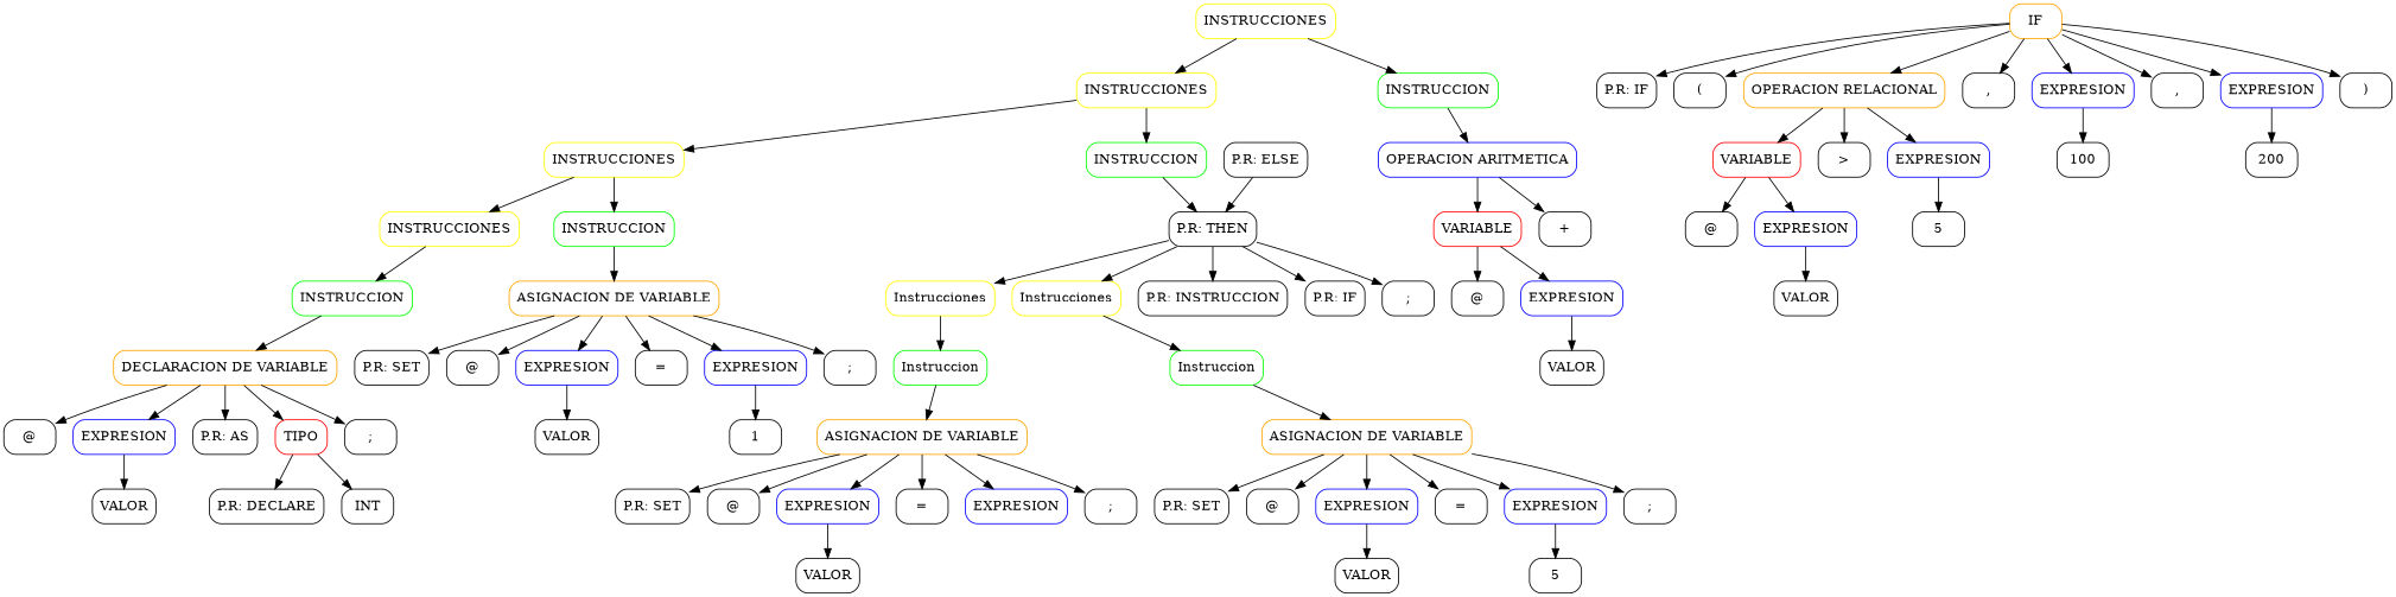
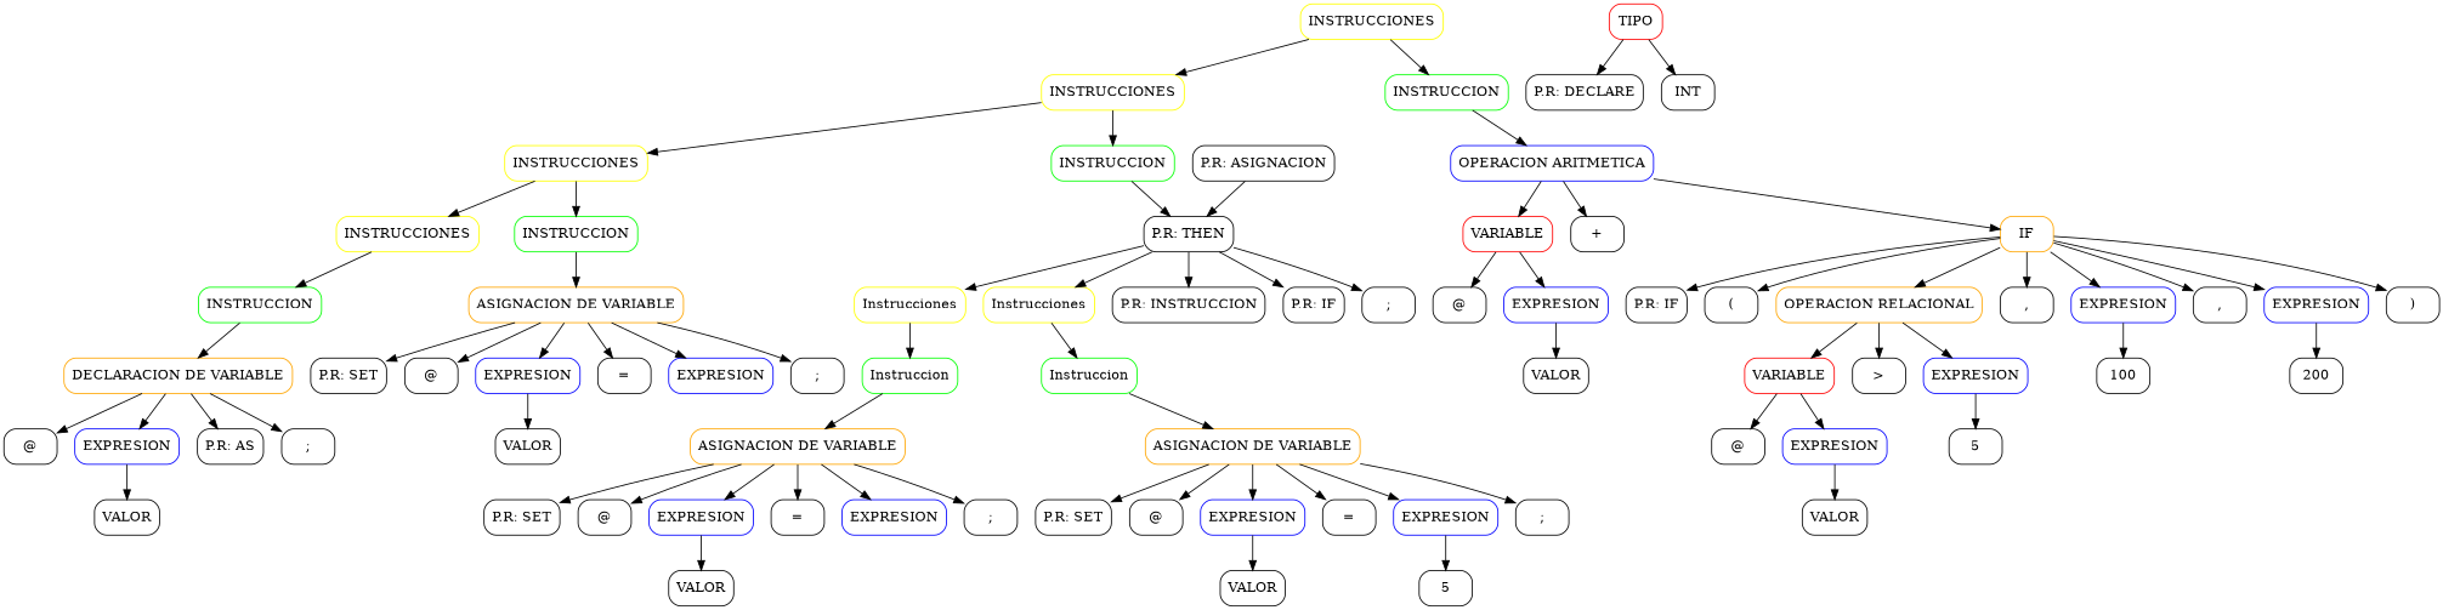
  digraph {
    fontname="DejaVu Serif"
    node [color=black fontname="DejaVu Serif" shape=box style=rounded]
    edge [fontname="DejaVu Serif"]
    n1 [color=yellow label=INSTRUCCIONES]
    n2 [color=yellow label=INSTRUCCIONES]
    n3 [color=green label=INSTRUCCION]
    n4 [color=yellow label=INSTRUCCIONES]
    n5 [color=green label=INSTRUCCION]
    n6 [color=blue label="OPERACION ARITMETICA"]
    n7 [color=yellow label=INSTRUCCIONES]
    n8 [color=green label=INSTRUCCION]
    n9 [label="P.R: THEN"]
    n10 [color=green label=INSTRUCCION]
    n11 [color=ORANGE label="ASIGNACION DE VARIABLE"]
    n12 [color=ORANGE label="DECLARACION DE VARIABLE"]
    n13 [label="@"]
    n14 [color=blue label=EXPRESION]
    n15 [label="P.R: AS"]
    n16 [color=red label=TIPO]
    n17 [label=";"]
    n18 [label="P.R: DECLARE"]
    n19 [label=VALOR]
    n20 [label=INT]
    n21 [label="P.R: SET"]
    n22 [label="@"]
    n23 [color=blue label=EXPRESION]
    n24 [label="="]
    n25 [color=blue label=EXPRESION]
    n26 [label=";"]
    n27 [label=VALOR]
-   n28 [label=1]
    n29 [color=yellow label=Instrucciones]
    n30 [color=yellow label=Instrucciones]
    n31 [label="P.R: INSTRUCCION"]
    n32 [label="P.R: IF"]
    n33 [label=";"]
    n34 [color=green label=Instruccion]
-   n35 [label="P.R: ELSE"]
+   n35 [label="P.R: ASIGNACION"]
    n36 [color=green label=Instruccion]
    n37 [color=ORANGE label="ASIGNACION DE VARIABLE"]
    n38 [label="P.R: SET"]
    n39 [label="@"]
    n40 [color=blue label=EXPRESION]
    n41 [label="="]
    n42 [color=blue label=EXPRESION]
    n43 [label=";"]
    n44 [label=VALOR]
    n45 [color=ORANGE label="ASIGNACION DE VARIABLE"]
    n46 [label="P.R: SET"]
    n47 [label="@"]
    n48 [color=blue label=EXPRESION]
    n49 [label="="]
    n50 [color=blue label=EXPRESION]
    n51 [label=";"]
    n52 [label=VALOR]
    n53 [label=5]
    n54 [color=red label=VARIABLE]
    n55 [label="+"]
    n56 [color=orange label=IF]
    n57 [label="@"]
    n58 [color=blue label=EXPRESION]
    n59 [label="P.R: IF"]
    n60 [label="("]
    n61 [color=orange label="OPERACION RELACIONAL"]
    n62 [label=","]
    n63 [color=blue label=EXPRESION]
    n64 [label=","]
    n65 [color=blue label=EXPRESION]
    n66 [label=")"]
    n67 [label=VALOR]
    n68 [color=red label=VARIABLE]
    n69 [label=">"]
    n70 [color=blue label=EXPRESION]
    n71 [label=100]
    n72 [label=200]
    n73 [label="@"]
    n74 [color=blue label=EXPRESION]
    n75 [label=5]
    n76 [label=VALOR]
    n1 -> n2
    n1 -> n3
    n2 -> n4
    n2 -> n5
    n3 -> n6
    n4 -> n7
    n4 -> n8
    n5 -> n9
    n6 -> n54
    n6 -> n55
+   n6 -> n56
    n7 -> n10
    n8 -> n11
    n9 -> n29
    n9 -> n30
    n9 -> n31
    n9 -> n32
    n9 -> n33
    n10 -> n12
    n11 -> n21
    n11 -> n22
    n11 -> n23
    n11 -> n24
    n11 -> n25
    n11 -> n26
    n12 -> n13
    n12 -> n14
    n12 -> n15
-   n12 -> n16
    n12 -> n17
    n14 -> n19
    n16 -> n18
    n16 -> n20
    n23 -> n27
-   n25 -> n28
    n29 -> n34
    n30 -> n36
    n34 -> n37
    n35 -> n9
    n36 -> n45
    n37 -> n38
    n37 -> n39
    n37 -> n40
    n37 -> n41
    n37 -> n42
    n37 -> n43
    n40 -> n44
    n45 -> n46
    n45 -> n47
    n45 -> n48
    n45 -> n49
    n45 -> n50
    n45 -> n51
    n48 -> n52
    n50 -> n53
    n54 -> n57
    n54 -> n58
    n56 -> n59
    n56 -> n60
    n56 -> n61
    n56 -> n62
    n56 -> n63
    n56 -> n64
    n56 -> n65
    n56 -> n66
    n58 -> n67
    n61 -> n68
    n61 -> n69
    n61 -> n70
    n63 -> n71
    n65 -> n72
    n68 -> n73
    n68 -> n74
    n70 -> n75
    n74 -> n76
  }
